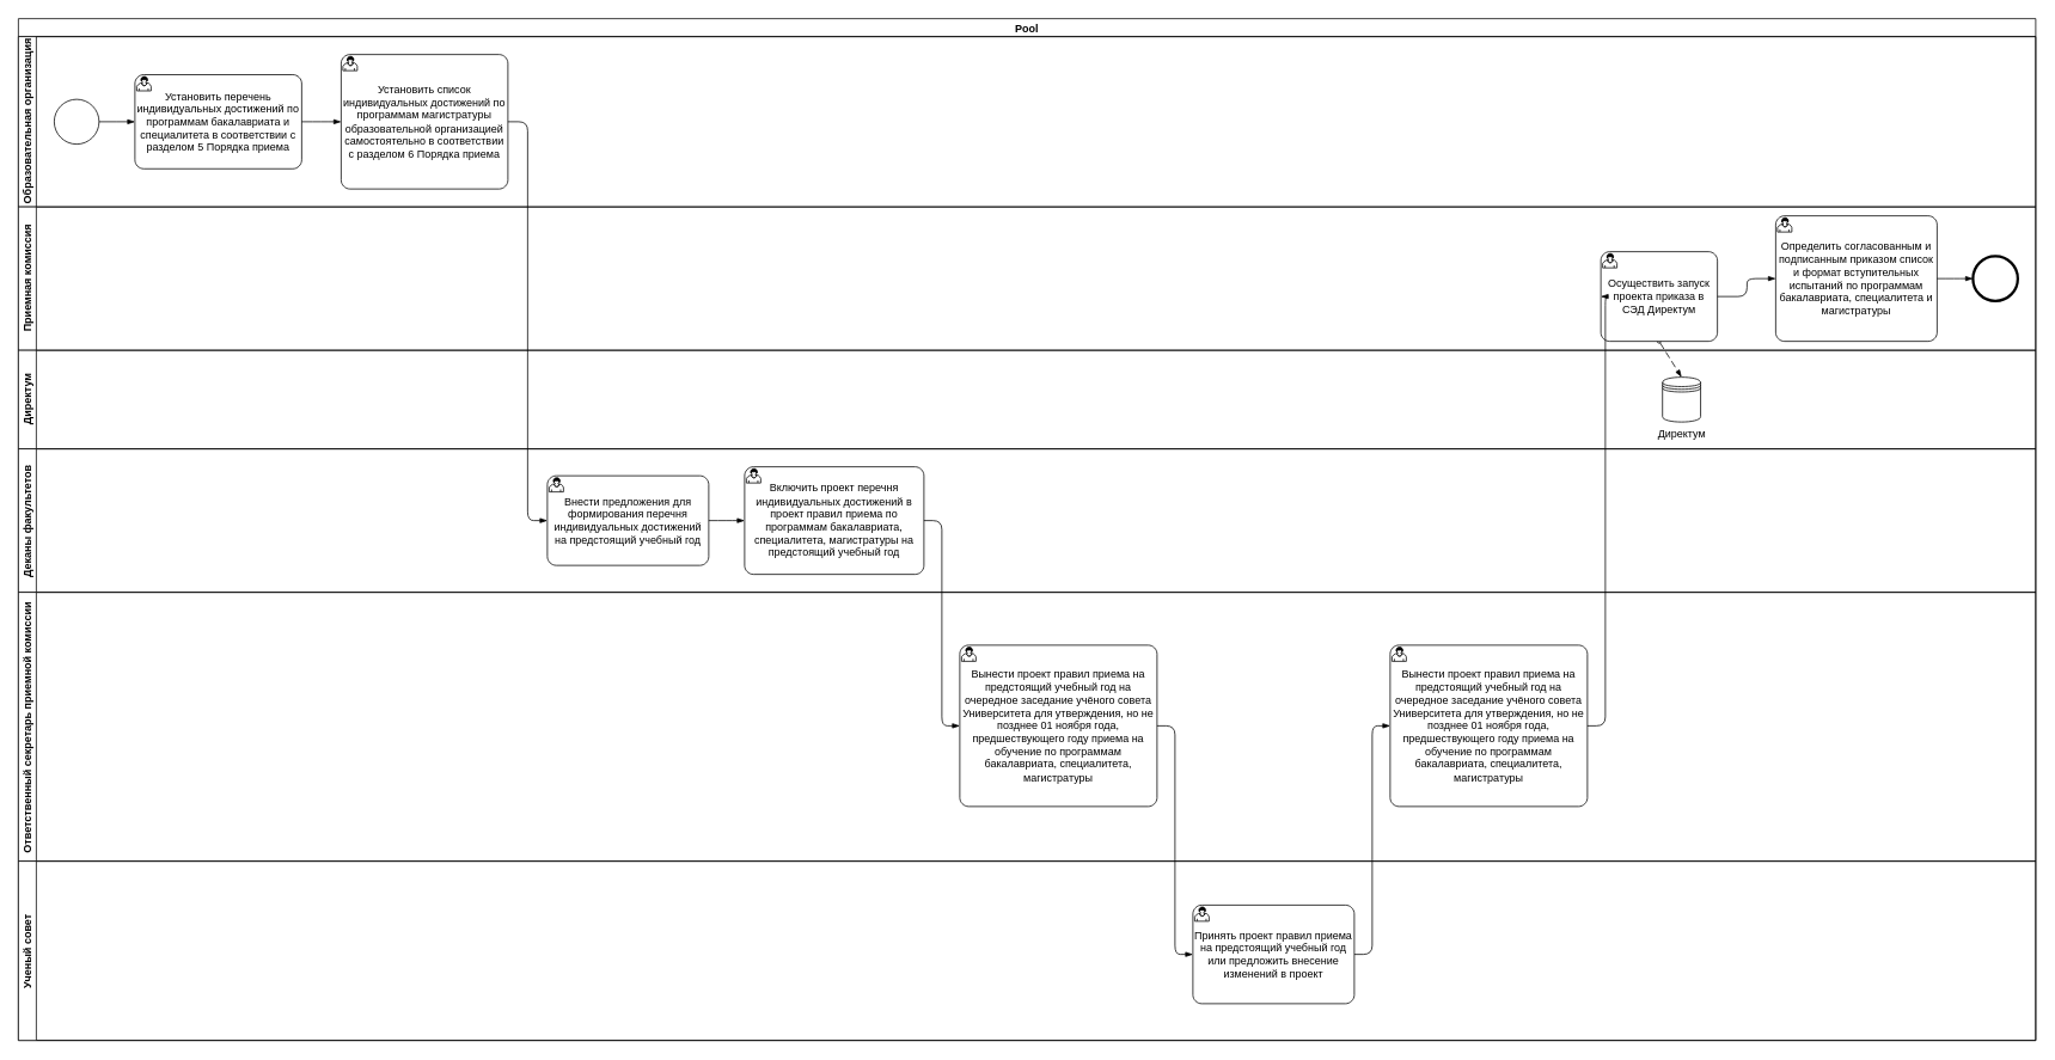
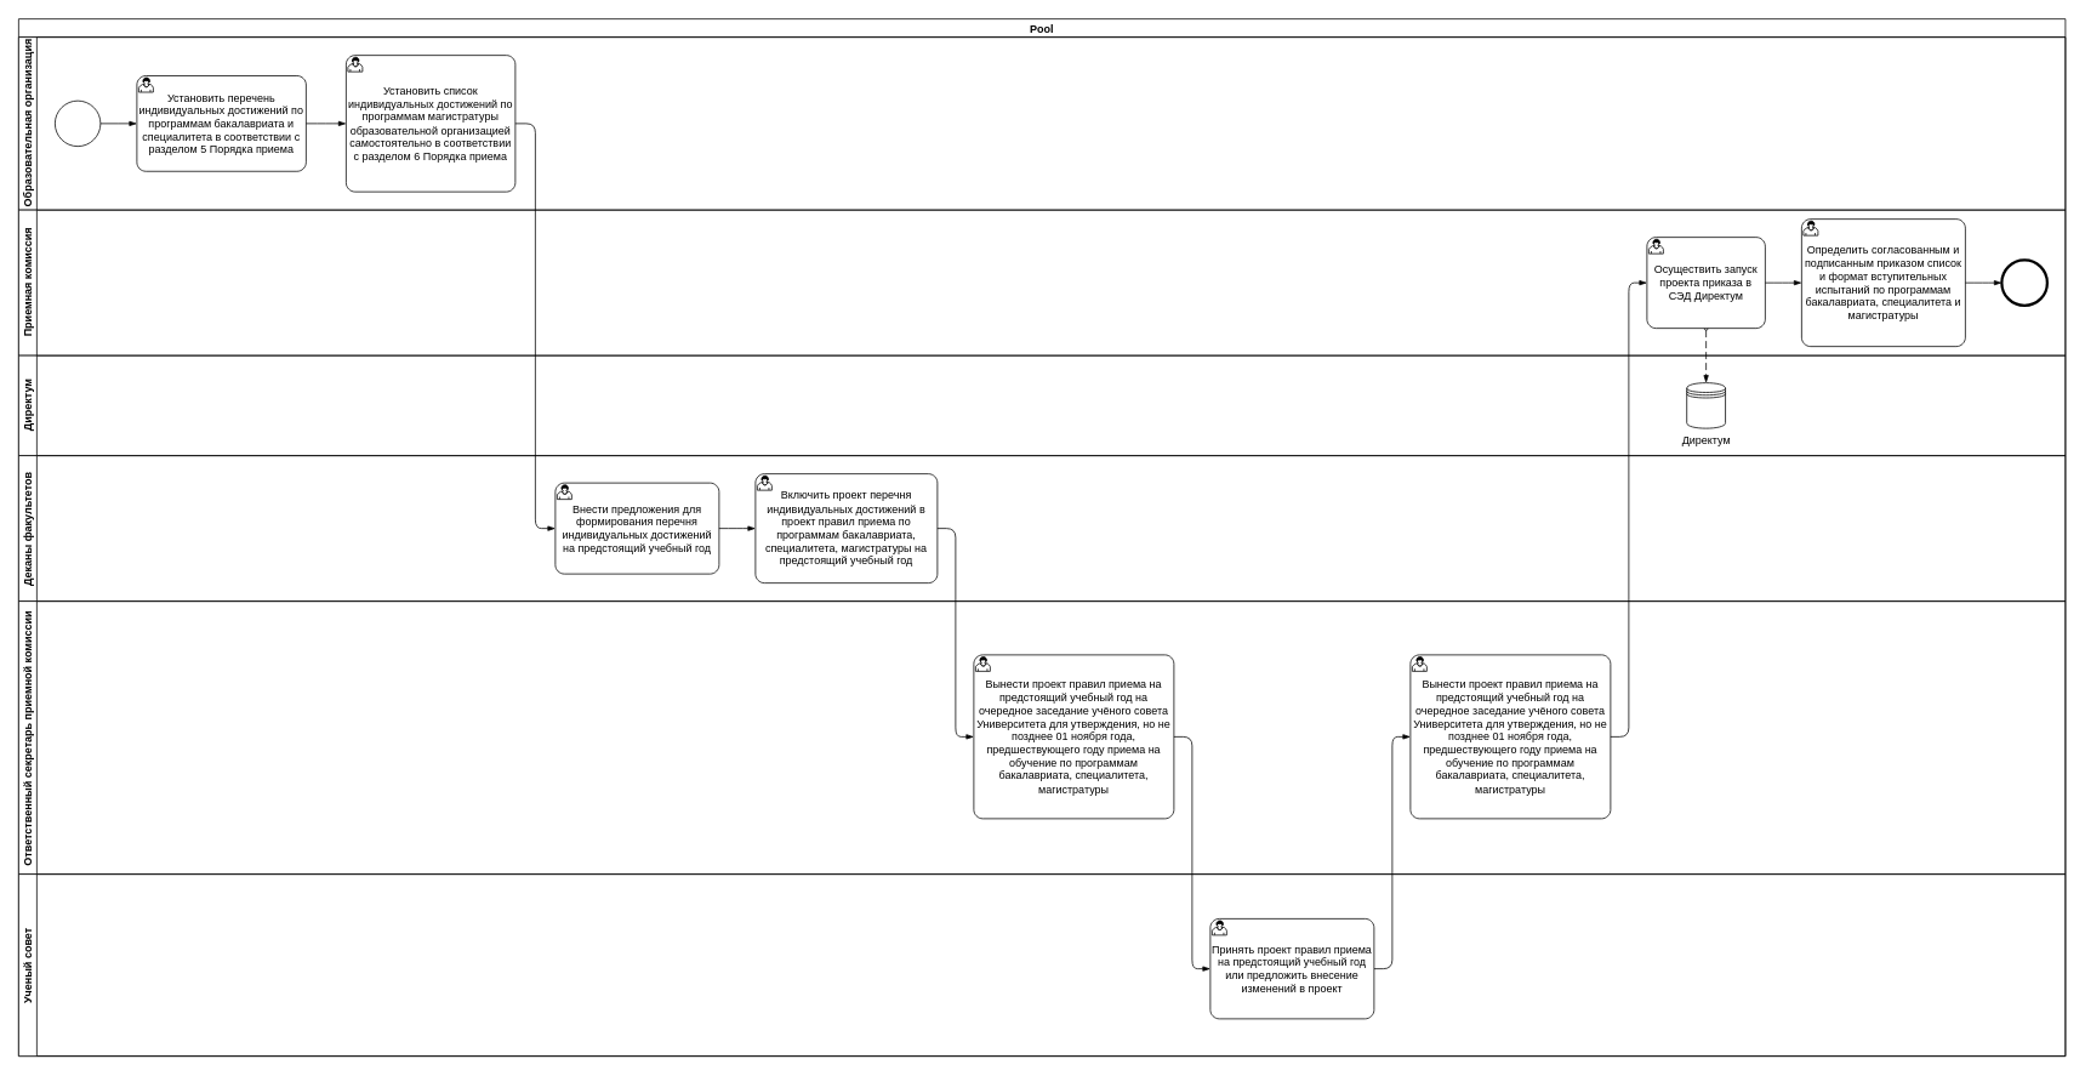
  <mxCell id="0" />
  <mxCell id="1" parent="0" />
  <mxCell id="2" value="Pool" style="swimlane;childLayout=stackLayout;resizeParent=1;resizeParentMax=0;horizontal=1;startSize=20;horizontalStack=0;swimlaneFillColor=none;rounded=0;" vertex="1" parent="1"><mxGeometry x="20" y="20" width="2250" height="1140" as="geometry" /></mxCell>
  <mxCell id="3" value="&lt;b&gt;Образовательная организация&lt;/b&gt;" style="swimlane;html=1;startSize=20;fontStyle=0;collapsible=0;horizontal=0;swimlaneLine=1;swimlaneFillColor=none;strokeWidth=1;fontFamily=Helvetica;fontSize=12;" vertex="1" parent="2"><mxGeometry y="20" width="2250" height="190" as="geometry" /></mxCell>
  <mxCell id="4" value="Установить перечень индивидуальных достижений по программам бакалавриата и специалитета в соответствии с разделом 5 Порядка приема" style="points=[[0.25,0,0],[0.5,0,0],[0.75,0,0],[1,0.25,0],[1,0.5,0],[1,0.75,0],[0.75,1,0],[0.5,1,0],[0.25,1,0],[0,0.75,0],[0,0.5,0],[0,0.25,0]];shape=mxgraph.bpmn.task;whiteSpace=wrap;rectStyle=rounded;size=10;taskMarker=user;strokeWidth=1;fontFamily=Helvetica;fontSize=12;rounded=0;" vertex="1" parent="3"><mxGeometry x="130" y="42.5" width="186" height="105" as="geometry" /></mxCell>
  <mxCell id="5" value="" style="points=[[0.145,0.145,0],[0.5,0,0],[0.855,0.145,0],[1,0.5,0],[0.855,0.855,0],[0.5,1,0],[0.145,0.855,0],[0,0.5,0]];shape=mxgraph.bpmn.event;html=1;verticalLabelPosition=bottom;labelBackgroundColor=#ffffff;verticalAlign=top;align=center;perimeter=ellipsePerimeter;outlineConnect=0;aspect=fixed;outline=standard;symbol=general;fontFamily=Helvetica;fontSize=12;rounded=0;" vertex="1" parent="3"><mxGeometry x="40" y="70" width="50" height="50" as="geometry" /></mxCell>
  <mxCell id="6" value="" style="edgeStyle=elbowEdgeStyle;fontSize=12;html=1;endArrow=blockThin;endFill=1;rounded=0;fontFamily=Helvetica;entryX=0;entryY=0.5;entryDx=0;entryDy=0;entryPerimeter=0;" edge="1" parent="3" source="5" target="4"><mxGeometry width="160" relative="1" as="geometry"><mxPoint x="-200" y="400" as="sourcePoint" /><mxPoint x="540" y="620" as="targetPoint" /></mxGeometry></mxCell>
  <mxCell id="7" value="Установить список индивидуальных достижений по программам магистратуры образовательной организацией самостоятельно в соответствии с разделом 6 Порядка приема" style="points=[[0.25,0,0],[0.5,0,0],[0.75,0,0],[1,0.25,0],[1,0.5,0],[1,0.75,0],[0.75,1,0],[0.5,1,0],[0.25,1,0],[0,0.75,0],[0,0.5,0],[0,0.25,0]];shape=mxgraph.bpmn.task;whiteSpace=wrap;rectStyle=rounded;size=10;taskMarker=user;strokeWidth=1;fontFamily=Helvetica;fontSize=12;rounded=0;" vertex="1" parent="3"><mxGeometry x="360" y="20" width="186" height="150" as="geometry" /></mxCell>
  <mxCell id="8" value="" style="edgeStyle=elbowEdgeStyle;fontSize=12;html=1;endArrow=blockThin;endFill=1;rounded=1;fontFamily=Helvetica;entryX=0;entryY=0.5;entryDx=0;entryDy=0;entryPerimeter=0;exitX=1;exitY=0.5;exitDx=0;exitDy=0;exitPerimeter=0;" edge="1" parent="3" source="4" target="7"><mxGeometry width="160" relative="1" as="geometry"><mxPoint x="320" y="100" as="sourcePoint" /><mxPoint x="480" y="100" as="targetPoint" /></mxGeometry></mxCell>
  <mxCell id="9" value="" style="dashed=1;dashPattern=8 4;endArrow=blockThin;endFill=1;startArrow=oval;startFill=0;endSize=6;startSize=4;rounded=0;fontFamily=Helvetica;fontSize=12;exitX=0.5;exitY=1;exitDx=0;exitDy=0;exitPerimeter=0;entryX=0.5;entryY=0;entryDx=0;entryDy=0;" edge="1" parent="2" source="11" target="17"><mxGeometry width="160" relative="1" as="geometry"><mxPoint x="1674" y="60" as="sourcePoint" /><mxPoint x="1679" y="190" as="targetPoint" /></mxGeometry></mxCell>
  <mxCell id="10" value="&lt;span id=&quot;docs-internal-guid-5d45a1f5-7fff-b4d2-a4e2-0584c8322fc3&quot;&gt;&lt;span style=&quot;background-color: transparent; font-variant-numeric: normal; font-variant-east-asian: normal; vertical-align: baseline;&quot;&gt;&lt;font size=&quot;1&quot; style=&quot;&quot;&gt;&lt;b style=&quot;font-size: 12px;&quot;&gt;Приемная комиссия&lt;/b&gt;&lt;/font&gt;&lt;/span&gt;&lt;/span&gt;" style="swimlane;html=1;startSize=20;fontStyle=0;collapsible=0;horizontal=0;swimlaneLine=1;swimlaneFillColor=none;strokeWidth=1;fontFamily=Helvetica;fontSize=12;rounded=0;" vertex="1" parent="2"><mxGeometry y="210" width="2250" height="160" as="geometry" /></mxCell>
- <mxCell id="11" value="Осуществить запуск проекта приказа в СЭД Директум" style="points=[[0.25,0,0],[0.5,0,0],[0.75,0,0],[1,0.25,0],[1,0.5,0],[1,0.75,0],[0.75,1,0],[0.5,1,0],[0.25,1,0],[0,0.75,0],[0,0.5,0],[0,0.25,0]];shape=mxgraph.bpmn.task;whiteSpace=wrap;rectStyle=rounded;size=10;taskMarker=user;strokeWidth=1;fontFamily=Helvetica;fontSize=12;rounded=0;" vertex="1" parent="10"><mxGeometry x="1765" y="50" width="130" height="100" as="geometry" /></mxCell>
+ <mxCell id="11" value="Осуществить запуск проекта приказа в СЭД Директум" style="points=[[0.25,0,0],[0.5,0,0],[0.75,0,0],[1,0.25,0],[1,0.5,0],[1,0.75,0],[0.75,1,0],[0.5,1,0],[0.25,1,0],[0,0.75,0],[0,0.5,0],[0,0.25,0]];shape=mxgraph.bpmn.task;whiteSpace=wrap;rectStyle=rounded;size=10;taskMarker=user;strokeWidth=1;fontFamily=Helvetica;fontSize=12;rounded=0;" vertex="1" parent="10"><mxGeometry x="1790" y="30" width="130" height="100" as="geometry" /></mxCell>
  <mxCell id="12" value="Определить согласованным и подписанным приказом список и формат вступительных испытаний по программам бакалавриата, специалитета и магистратуры" style="points=[[0.25,0,0],[0.5,0,0],[0.75,0,0],[1,0.25,0],[1,0.5,0],[1,0.75,0],[0.75,1,0],[0.5,1,0],[0.25,1,0],[0,0.75,0],[0,0.5,0],[0,0.25,0]];shape=mxgraph.bpmn.task;whiteSpace=wrap;rectStyle=rounded;size=10;taskMarker=user;strokeWidth=1;fontFamily=Helvetica;fontSize=12;rounded=0;" vertex="1" parent="10"><mxGeometry x="1960" y="10" width="180" height="140" as="geometry" /></mxCell>
  <mxCell id="13" value="" style="edgeStyle=elbowEdgeStyle;fontSize=12;html=1;endArrow=blockThin;endFill=1;rounded=1;fontFamily=Helvetica;exitX=1;exitY=0.5;exitDx=0;exitDy=0;exitPerimeter=0;entryX=0;entryY=0.5;entryDx=0;entryDy=0;entryPerimeter=0;" edge="1" parent="10" source="11" target="12"><mxGeometry width="160" relative="1" as="geometry"><mxPoint x="1970" y="210" as="sourcePoint" /><mxPoint x="1960" y="70" as="targetPoint" /></mxGeometry></mxCell>
  <mxCell id="14" value="" style="points=[[0.145,0.145,0],[0.5,0,0],[0.855,0.145,0],[1,0.5,0],[0.855,0.855,0],[0.5,1,0],[0.145,0.855,0],[0,0.5,0]];shape=mxgraph.bpmn.event;html=1;verticalLabelPosition=bottom;labelBackgroundColor=#ffffff;verticalAlign=top;align=center;perimeter=ellipsePerimeter;outlineConnect=0;aspect=fixed;outline=end;symbol=terminate2;strokeWidth=1;fontFamily=Helvetica;fontSize=12;" vertex="1" parent="10"><mxGeometry x="2180" y="55" width="50" height="50" as="geometry" /></mxCell>
  <mxCell id="15" value="" style="edgeStyle=elbowEdgeStyle;fontSize=12;html=1;endArrow=blockThin;endFill=1;rounded=1;fontFamily=Helvetica;exitX=1;exitY=0.5;exitDx=0;exitDy=0;exitPerimeter=0;entryX=0;entryY=0.5;entryDx=0;entryDy=0;entryPerimeter=0;" edge="1" parent="10" source="12" target="14"><mxGeometry width="160" relative="1" as="geometry"><mxPoint x="2070" y="-80" as="sourcePoint" /><mxPoint x="2230" y="-80" as="targetPoint" /></mxGeometry></mxCell>
  <mxCell id="16" value="&lt;b&gt;Директум&lt;/b&gt;" style="swimlane;html=1;startSize=20;fontStyle=0;collapsible=0;horizontal=0;swimlaneLine=1;swimlaneFillColor=none;strokeWidth=1;fontFamily=Helvetica;fontSize=12;rounded=0;" vertex="1" parent="2"><mxGeometry y="370" width="2250" height="110" as="geometry" /></mxCell>
  <mxCell id="17" value="Директум" style="shape=datastore;whiteSpace=wrap;html=1;labelPosition=center;verticalLabelPosition=bottom;align=center;verticalAlign=top;strokeWidth=1;fontFamily=Helvetica;fontSize=12;rounded=0;" vertex="1" parent="16"><mxGeometry x="1833.75" y="30" width="42.5" height="50" as="geometry" /></mxCell>
  <mxCell id="18" value="Деканы факультетов" style="swimlane;startSize=20;horizontal=0;rounded=0;" vertex="1" parent="2"><mxGeometry y="480" width="2250" height="160" as="geometry" /></mxCell>
  <mxCell id="19" value="Внести предложения для формирования перечня индивидуальных достижений на предстоящий учебный год" style="points=[[0.25,0,0],[0.5,0,0],[0.75,0,0],[1,0.25,0],[1,0.5,0],[1,0.75,0],[0.75,1,0],[0.5,1,0],[0.25,1,0],[0,0.75,0],[0,0.5,0],[0,0.25,0]];shape=mxgraph.bpmn.task;whiteSpace=wrap;rectStyle=rounded;size=10;taskMarker=user;strokeWidth=1;fontFamily=Helvetica;fontSize=12;rounded=0;" vertex="1" parent="18"><mxGeometry x="590" y="30" width="180" height="100" as="geometry" /></mxCell>
  <mxCell id="20" value="Включить проект перечня индивидуальных достижений в проект правил приема по программам бакалавриата, специалитета, магистратуры на предстоящий учебный год" style="points=[[0.25,0,0],[0.5,0,0],[0.75,0,0],[1,0.25,0],[1,0.5,0],[1,0.75,0],[0.75,1,0],[0.5,1,0],[0.25,1,0],[0,0.75,0],[0,0.5,0],[0,0.25,0]];shape=mxgraph.bpmn.task;whiteSpace=wrap;rectStyle=rounded;size=10;taskMarker=user;strokeWidth=1;fontFamily=Helvetica;fontSize=12;rounded=0;" vertex="1" parent="18"><mxGeometry x="810" y="20" width="200" height="120" as="geometry" /></mxCell>
  <mxCell id="21" value="" style="edgeStyle=elbowEdgeStyle;fontSize=12;html=1;endArrow=blockThin;endFill=1;rounded=1;fontFamily=Helvetica;exitX=1;exitY=0.5;exitDx=0;exitDy=0;exitPerimeter=0;entryX=0;entryY=0.5;entryDx=0;entryDy=0;entryPerimeter=0;" edge="1" parent="18" source="19" target="20"><mxGeometry width="160" relative="1" as="geometry"><mxPoint x="630" y="-240" as="sourcePoint" /><mxPoint x="790" y="-240" as="targetPoint" /></mxGeometry></mxCell>
  <mxCell id="22" value="Ответственный секретарь приемной комиссии" style="swimlane;startSize=20;horizontal=0;rounded=0;" vertex="1" parent="2"><mxGeometry y="640" width="2250" height="300" as="geometry" /></mxCell>
  <mxCell id="23" value="Вынести проект правил приема на предстоящий учебный год на очередное заседание учёного совета Университета для утверждения, но не позднее 01 ноября года, предшествующего году приема на обучение по программам бакалавриата, специалитета, магистратуры" style="points=[[0.25,0,0],[0.5,0,0],[0.75,0,0],[1,0.25,0],[1,0.5,0],[1,0.75,0],[0.75,1,0],[0.5,1,0],[0.25,1,0],[0,0.75,0],[0,0.5,0],[0,0.25,0]];shape=mxgraph.bpmn.task;whiteSpace=wrap;rectStyle=rounded;size=10;taskMarker=user;strokeWidth=1;fontFamily=Helvetica;fontSize=12;rounded=0;" vertex="1" parent="22"><mxGeometry x="1050" y="59" width="220" height="180" as="geometry" /></mxCell>
  <mxCell id="24" value="Вынести проект правил приема на предстоящий учебный год на очередное заседание учёного совета Университета для утверждения, но не позднее 01 ноября года, предшествующего году приема на обучение по программам бакалавриата, специалитета, магистратуры" style="points=[[0.25,0,0],[0.5,0,0],[0.75,0,0],[1,0.25,0],[1,0.5,0],[1,0.75,0],[0.75,1,0],[0.5,1,0],[0.25,1,0],[0,0.75,0],[0,0.5,0],[0,0.25,0]];shape=mxgraph.bpmn.task;whiteSpace=wrap;rectStyle=rounded;size=10;taskMarker=user;strokeWidth=1;fontFamily=Helvetica;fontSize=12;rounded=0;" vertex="1" parent="22"><mxGeometry x="1530" y="59" width="220" height="180" as="geometry" /></mxCell>
  <mxCell id="25" value="" style="edgeStyle=elbowEdgeStyle;fontSize=12;html=1;endArrow=blockThin;endFill=1;rounded=1;fontFamily=Helvetica;entryX=0;entryY=0.5;entryDx=0;entryDy=0;entryPerimeter=0;" edge="1" parent="2" source="27" target="24"><mxGeometry width="160" relative="1" as="geometry"><mxPoint x="1200" y="14" as="sourcePoint" /><mxPoint x="1940" y="1114" as="targetPoint" /></mxGeometry></mxCell>
  <mxCell id="26" value="Ученый совет" style="swimlane;startSize=20;horizontal=0;rounded=0;" vertex="1" parent="2"><mxGeometry y="940" width="2250" height="200" as="geometry" /></mxCell>
  <mxCell id="27" value="Принять проект правил приема на предстоящий учебный год или предложить внесение изменений в проект" style="points=[[0.25,0,0],[0.5,0,0],[0.75,0,0],[1,0.25,0],[1,0.5,0],[1,0.75,0],[0.75,1,0],[0.5,1,0],[0.25,1,0],[0,0.75,0],[0,0.5,0],[0,0.25,0]];shape=mxgraph.bpmn.task;whiteSpace=wrap;rectStyle=rounded;size=10;taskMarker=user;strokeWidth=1;fontFamily=Helvetica;fontSize=12;rounded=0;" vertex="1" parent="26"><mxGeometry x="1310" y="49" width="180" height="110" as="geometry" /></mxCell>
  <mxCell id="28" value="" style="edgeStyle=elbowEdgeStyle;fontSize=12;html=1;endArrow=blockThin;endFill=1;rounded=1;fontFamily=Helvetica;entryX=0;entryY=0.5;entryDx=0;entryDy=0;entryPerimeter=0;exitX=1;exitY=0.5;exitDx=0;exitDy=0;exitPerimeter=0;" edge="1" parent="2" source="7" target="19"><mxGeometry width="160" relative="1" as="geometry"><mxPoint x="540" y="110" as="sourcePoint" /><mxPoint x="700" y="110" as="targetPoint" /></mxGeometry></mxCell>
  <mxCell id="29" value="" style="edgeStyle=elbowEdgeStyle;fontSize=12;html=1;endArrow=blockThin;endFill=1;rounded=1;fontFamily=Helvetica;entryX=0;entryY=0.5;entryDx=0;entryDy=0;entryPerimeter=0;exitX=1;exitY=0.5;exitDx=0;exitDy=0;exitPerimeter=0;" edge="1" parent="2" source="20" target="23"><mxGeometry width="160" relative="1" as="geometry"><mxPoint x="1010" y="540" as="sourcePoint" /><mxPoint x="1170" y="540" as="targetPoint" /></mxGeometry></mxCell>
  <mxCell id="30" value="" style="edgeStyle=elbowEdgeStyle;fontSize=12;html=1;endArrow=blockThin;endFill=1;rounded=1;fontFamily=Helvetica;entryX=0;entryY=0.5;entryDx=0;entryDy=0;entryPerimeter=0;exitX=1;exitY=0.5;exitDx=0;exitDy=0;exitPerimeter=0;" edge="1" parent="2" source="23" target="27"><mxGeometry width="160" relative="1" as="geometry"><mxPoint x="1270" y="769" as="sourcePoint" /><mxPoint x="1430" y="769" as="targetPoint" /></mxGeometry></mxCell>
  <mxCell id="31" value="" style="edgeStyle=elbowEdgeStyle;fontSize=12;html=1;endArrow=blockThin;endFill=1;rounded=1;fontFamily=Helvetica;entryX=0;entryY=0.5;entryDx=0;entryDy=0;entryPerimeter=0;exitX=1;exitY=0.5;exitDx=0;exitDy=0;exitPerimeter=0;" edge="1" parent="2" source="24" target="11"><mxGeometry width="160" relative="1" as="geometry"><mxPoint x="1510" y="770" as="sourcePoint" /><mxPoint x="1670" y="770" as="targetPoint" /><Array as="points"><mxPoint x="1770" y="540" /></Array></mxGeometry></mxCell>
